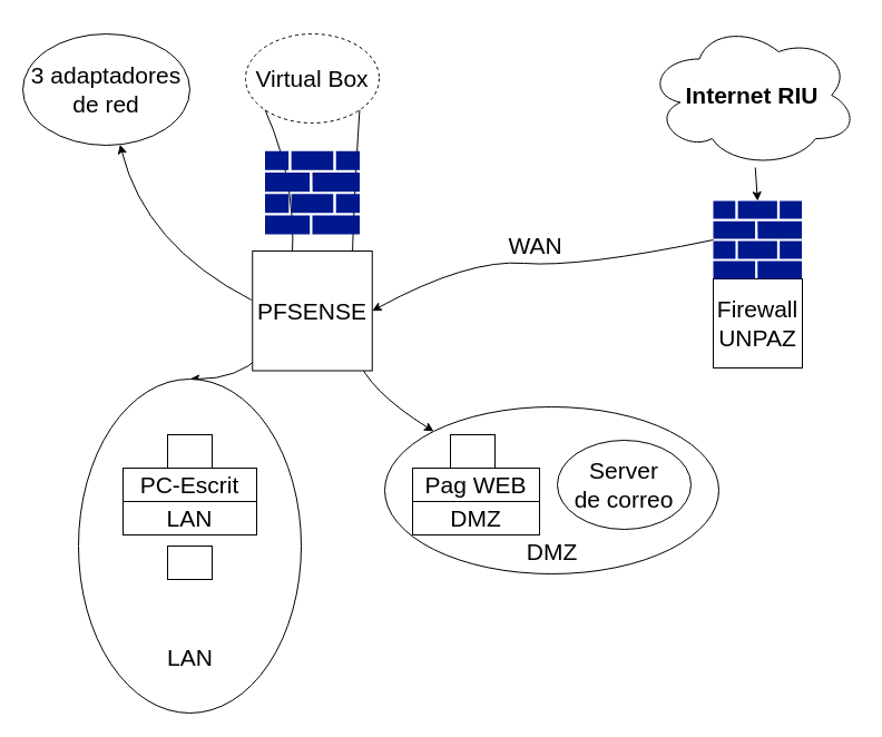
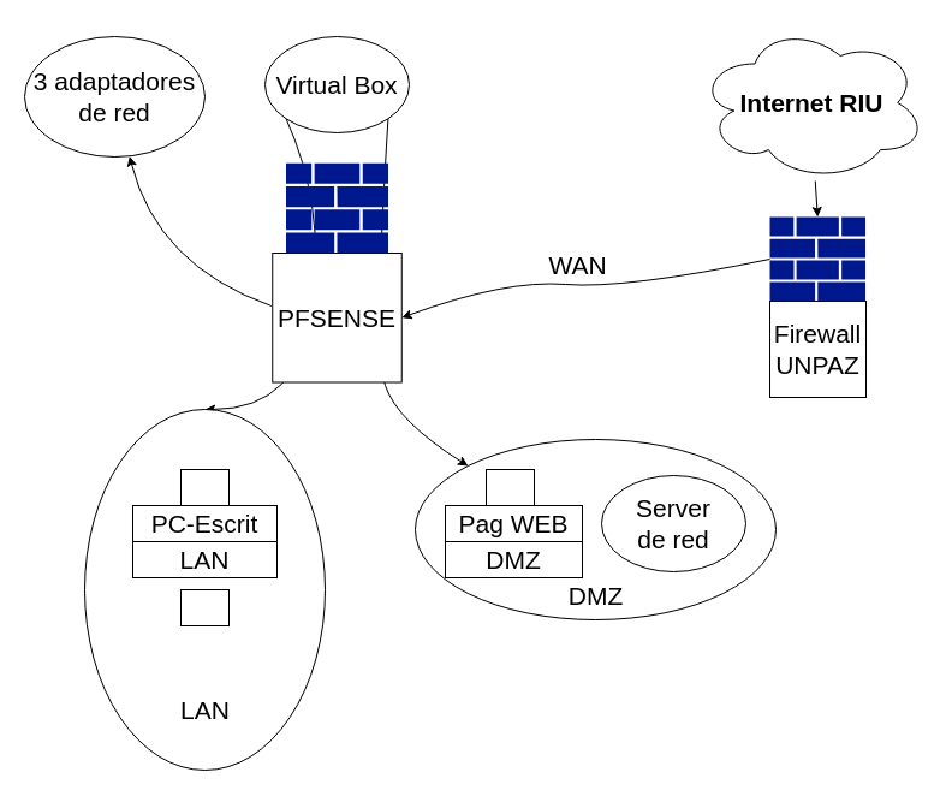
  <mxCell id="0" />
  <mxCell id="1" parent="0" />
  <mxCell id="2" value="" style="curved=1;endArrow=classic;html=1;rounded=0;fontSize=21;exitX=1;exitY=1;exitDx=0;exitDy=0;entryX=1;entryY=0;entryDx=0;entryDy=0;" edge="1" parent="1" source="7" target="14"><mxGeometry width="50" height="50" relative="1" as="geometry"><mxPoint x="323.04" y="103" as="sourcePoint" /><mxPoint x="350" y="340" as="targetPoint" /><Array as="points"><mxPoint x="310" y="290" /><mxPoint x="330" y="350" /></Array></mxGeometry></mxCell>
  <mxCell id="3" value="" style="curved=1;endArrow=classic;html=1;rounded=0;fontSize=21;exitX=0;exitY=1;exitDx=0;exitDy=0;entryX=0.5;entryY=0;entryDx=0;entryDy=0;" edge="1" parent="1" source="7" target="13"><mxGeometry width="50" height="50" relative="1" as="geometry"><mxPoint x="380" y="250" as="sourcePoint" /><mxPoint x="430" y="200" as="targetPoint" /><Array as="points"><mxPoint x="270" y="170" /><mxPoint x="250" y="340" /></Array></mxGeometry></mxCell>
  <mxCell id="4" value="&lt;b&gt;&lt;font style=&quot;font-size: 21px;&quot;&gt;Internet RIU&lt;/font&gt;&lt;/b&gt;" style="ellipse;shape=cloud;whiteSpace=wrap;html=1;" vertex="1" parent="1"><mxGeometry x="580" y="20" width="190" height="130" as="geometry" /></mxCell>
  <mxCell id="5" value="" style="endArrow=classic;html=1;rounded=0;fontSize=21;entryX=0.5;entryY=0;entryDx=0;entryDy=0;entryPerimeter=0;" edge="1" parent="1" source="4" target="27"><mxGeometry width="50" height="50" relative="1" as="geometry"><mxPoint x="380" y="260" as="sourcePoint" /><mxPoint x="650" y="170" as="targetPoint" /></mxGeometry></mxCell>
  <mxCell id="6" value="Firewall&lt;br&gt;UNPAZ" style="whiteSpace=wrap;html=1;aspect=fixed;fontSize=21;resizable=1;resizeHeight=1;resizeWidth=1;perimeter=none;" vertex="1" parent="1"><mxGeometry x="640" y="250" width="80" height="80" as="geometry" /></mxCell>
- <mxCell id="7" value="Virtual Box" style="ellipse;whiteSpace=wrap;html=1;fontSize=21;dashed=1;" vertex="1" parent="1"><mxGeometry x="220" y="30" width="120" height="80" as="geometry" /></mxCell>
+ <mxCell id="7" value="Virtual Box" style="ellipse;whiteSpace=wrap;html=1;fontSize=21;" vertex="1" parent="1"><mxGeometry x="220" y="30" width="120" height="80" as="geometry" /></mxCell>
  <mxCell id="8" value="" style="curved=1;endArrow=classic;html=1;rounded=0;fontSize=21;exitX=0;exitY=0.5;exitDx=0;exitDy=0;exitPerimeter=0;entryX=1;entryY=0.5;entryDx=0;entryDy=0;" edge="1" parent="1" source="27" target="12"><mxGeometry width="50" height="50" relative="1" as="geometry"><mxPoint x="380" y="260" as="sourcePoint" /><mxPoint x="430" y="210" as="targetPoint" /><Array as="points"><mxPoint x="520" y="240" /><mxPoint x="420" y="232" /></Array></mxGeometry></mxCell>
  <mxCell id="9" value="WAN" style="text;html=1;align=center;verticalAlign=middle;resizable=0;points=[];autosize=1;strokeColor=none;fillColor=none;fontSize=21;" vertex="1" parent="1"><mxGeometry x="445" y="200" width="70" height="40" as="geometry" /></mxCell>
  <mxCell id="10" value="" style="curved=1;endArrow=classic;html=1;rounded=0;fontSize=21;exitX=-0.009;exitY=0.409;exitDx=0;exitDy=0;exitPerimeter=0;" edge="1" parent="1" source="12" target="11"><mxGeometry width="50" height="50" relative="1" as="geometry"><mxPoint x="380" y="260" as="sourcePoint" /><mxPoint x="90" y="130" as="targetPoint" /><Array as="points"><mxPoint x="130" y="220" /></Array></mxGeometry></mxCell>
  <mxCell id="11" value="3 adaptadores&lt;br&gt;de red" style="ellipse;whiteSpace=wrap;html=1;fontSize=21;" vertex="1" parent="1"><mxGeometry x="20" y="30" width="150" height="100" as="geometry" /></mxCell>
- <mxCell id="12" value="PFSENSE" style="whiteSpace=wrap;html=1;aspect=fixed;fontSize=21;" vertex="1" parent="1"><mxGeometry x="226.25" y="225" width="107.5" height="107.5" as="geometry" /></mxCell>
+ <mxCell id="12" value="PFSENSE" style="whiteSpace=wrap;html=1;aspect=fixed;fontSize=21;" vertex="1" parent="1"><mxGeometry x="226.25" y="210" width="107.5" height="107.5" as="geometry" /></mxCell>
  <mxCell id="13" value="" style="ellipse;whiteSpace=wrap;html=1;fontSize=21;" vertex="1" parent="1"><mxGeometry x="70" y="340" width="200" height="300" as="geometry" /></mxCell>
  <mxCell id="14" value="" style="ellipse;whiteSpace=wrap;html=1;fontSize=21;rotation=-90;" vertex="1" parent="1"><mxGeometry x="420" y="290" width="150" height="300" as="geometry" /></mxCell>
  <mxCell id="15" value="" style="edgeStyle=orthogonalEdgeStyle;rounded=0;orthogonalLoop=1;jettySize=auto;html=1;fontSize=21;" edge="1" parent="1" source="17" target="18"><mxGeometry relative="1" as="geometry" /></mxCell>
  <mxCell id="16" style="edgeStyle=orthogonalEdgeStyle;rounded=0;orthogonalLoop=1;jettySize=auto;html=1;exitX=0.5;exitY=1;exitDx=0;exitDy=0;entryX=0.5;entryY=0;entryDx=0;entryDy=0;fontSize=21;" edge="1" parent="1" source="17" target="18"><mxGeometry relative="1" as="geometry" /></mxCell>
  <mxCell id="17" value="" style="rounded=0;whiteSpace=wrap;html=1;fontSize=21;" vertex="1" parent="1"><mxGeometry x="150" y="390" width="40" height="30" as="geometry" /></mxCell>
  <mxCell id="18" value="PC-Escrit" style="rounded=0;whiteSpace=wrap;html=1;fontSize=21;" vertex="1" parent="1"><mxGeometry x="110" y="420" width="120" height="30" as="geometry" /></mxCell>
  <mxCell id="19" value="LAN" style="rounded=0;whiteSpace=wrap;html=1;fontSize=21;" vertex="1" parent="1"><mxGeometry x="110" y="450" width="120" height="30" as="geometry" /></mxCell>
  <mxCell id="20" value="" style="rounded=0;whiteSpace=wrap;html=1;fontSize=21;" vertex="1" parent="1"><mxGeometry x="150" y="490" width="40" height="30" as="geometry" /></mxCell>
  <mxCell id="21" value="LAN" style="text;html=1;align=center;verticalAlign=middle;resizable=0;points=[];autosize=1;strokeColor=none;fillColor=none;fontSize=21;" vertex="1" parent="1"><mxGeometry x="140" y="570" width="60" height="40" as="geometry" /></mxCell>
  <mxCell id="22" value="" style="rounded=0;whiteSpace=wrap;html=1;fontSize=21;" vertex="1" parent="1"><mxGeometry x="404" y="390" width="40" height="30" as="geometry" /></mxCell>
  <mxCell id="23" value="Pag WEB" style="rounded=0;whiteSpace=wrap;html=1;fontSize=21;" vertex="1" parent="1"><mxGeometry x="370" y="420" width="114" height="30" as="geometry" /></mxCell>
  <mxCell id="24" value="DMZ" style="rounded=0;whiteSpace=wrap;html=1;fontSize=21;" vertex="1" parent="1"><mxGeometry x="370" y="450" width="114" height="30" as="geometry" /></mxCell>
- <mxCell id="25" value="Server&lt;br&gt;de correo" style="ellipse;whiteSpace=wrap;html=1;fontSize=21;" vertex="1" parent="1"><mxGeometry x="500" y="395" width="120" height="80" as="geometry" /></mxCell>
+ <mxCell id="25" value="Server&lt;br&gt;de red" style="ellipse;whiteSpace=wrap;html=1;fontSize=21;" vertex="1" parent="1"><mxGeometry x="500" y="395" width="120" height="80" as="geometry" /></mxCell>
  <mxCell id="26" value="DMZ" style="text;html=1;align=center;verticalAlign=middle;resizable=0;points=[];autosize=1;strokeColor=none;fillColor=none;fontSize=21;" vertex="1" parent="1"><mxGeometry x="460" y="475" width="70" height="40" as="geometry" /></mxCell>
  <mxCell id="27" value="" style="sketch=0;aspect=fixed;pointerEvents=1;shadow=0;dashed=0;html=1;strokeColor=none;labelPosition=center;verticalLabelPosition=bottom;verticalAlign=top;align=center;fillColor=#00188D;shape=mxgraph.mscae.enterprise.firewall;fontSize=21;" vertex="1" parent="1"><mxGeometry x="640" y="180" width="79.55" height="70" as="geometry" /></mxCell>
  <mxCell id="28" value="" style="sketch=0;aspect=fixed;pointerEvents=1;shadow=0;dashed=0;html=1;strokeColor=none;labelPosition=center;verticalLabelPosition=bottom;verticalAlign=top;align=center;fillColor=#00188D;shape=mxgraph.mscae.enterprise.firewall;fontSize=21;" vertex="1" parent="1"><mxGeometry x="237.5" y="135.2" width="85" height="74.8" as="geometry" /></mxCell>
